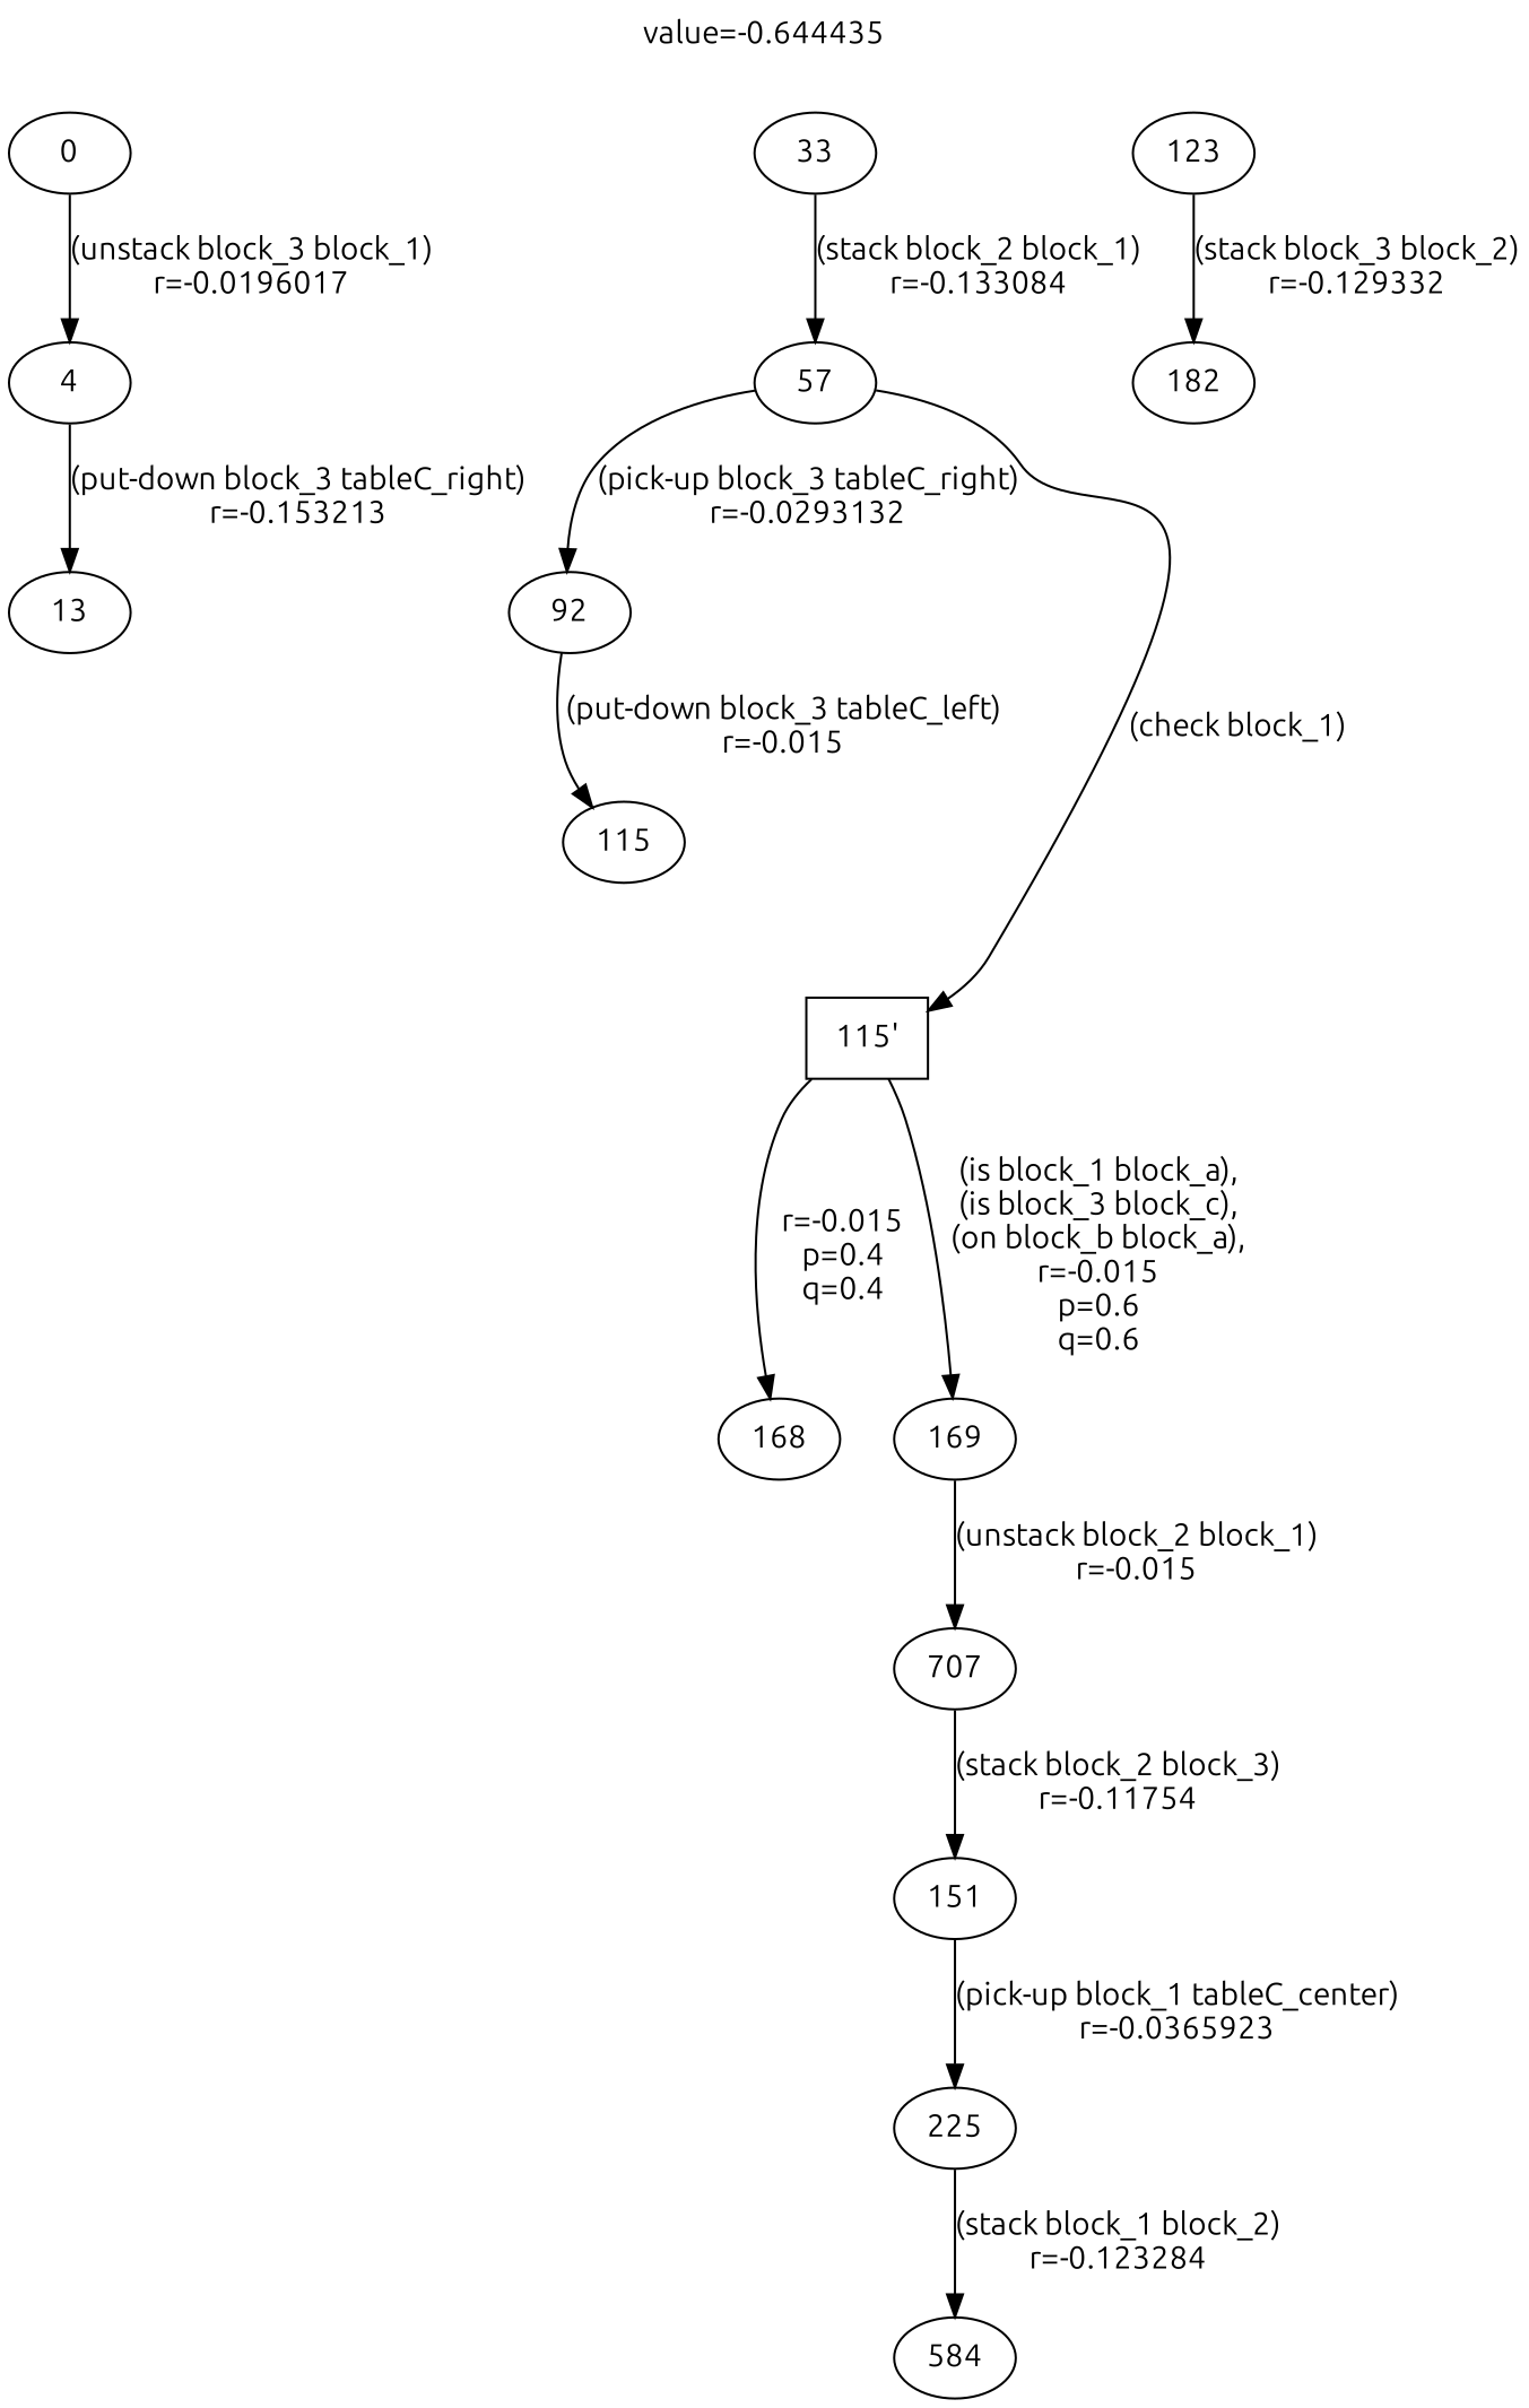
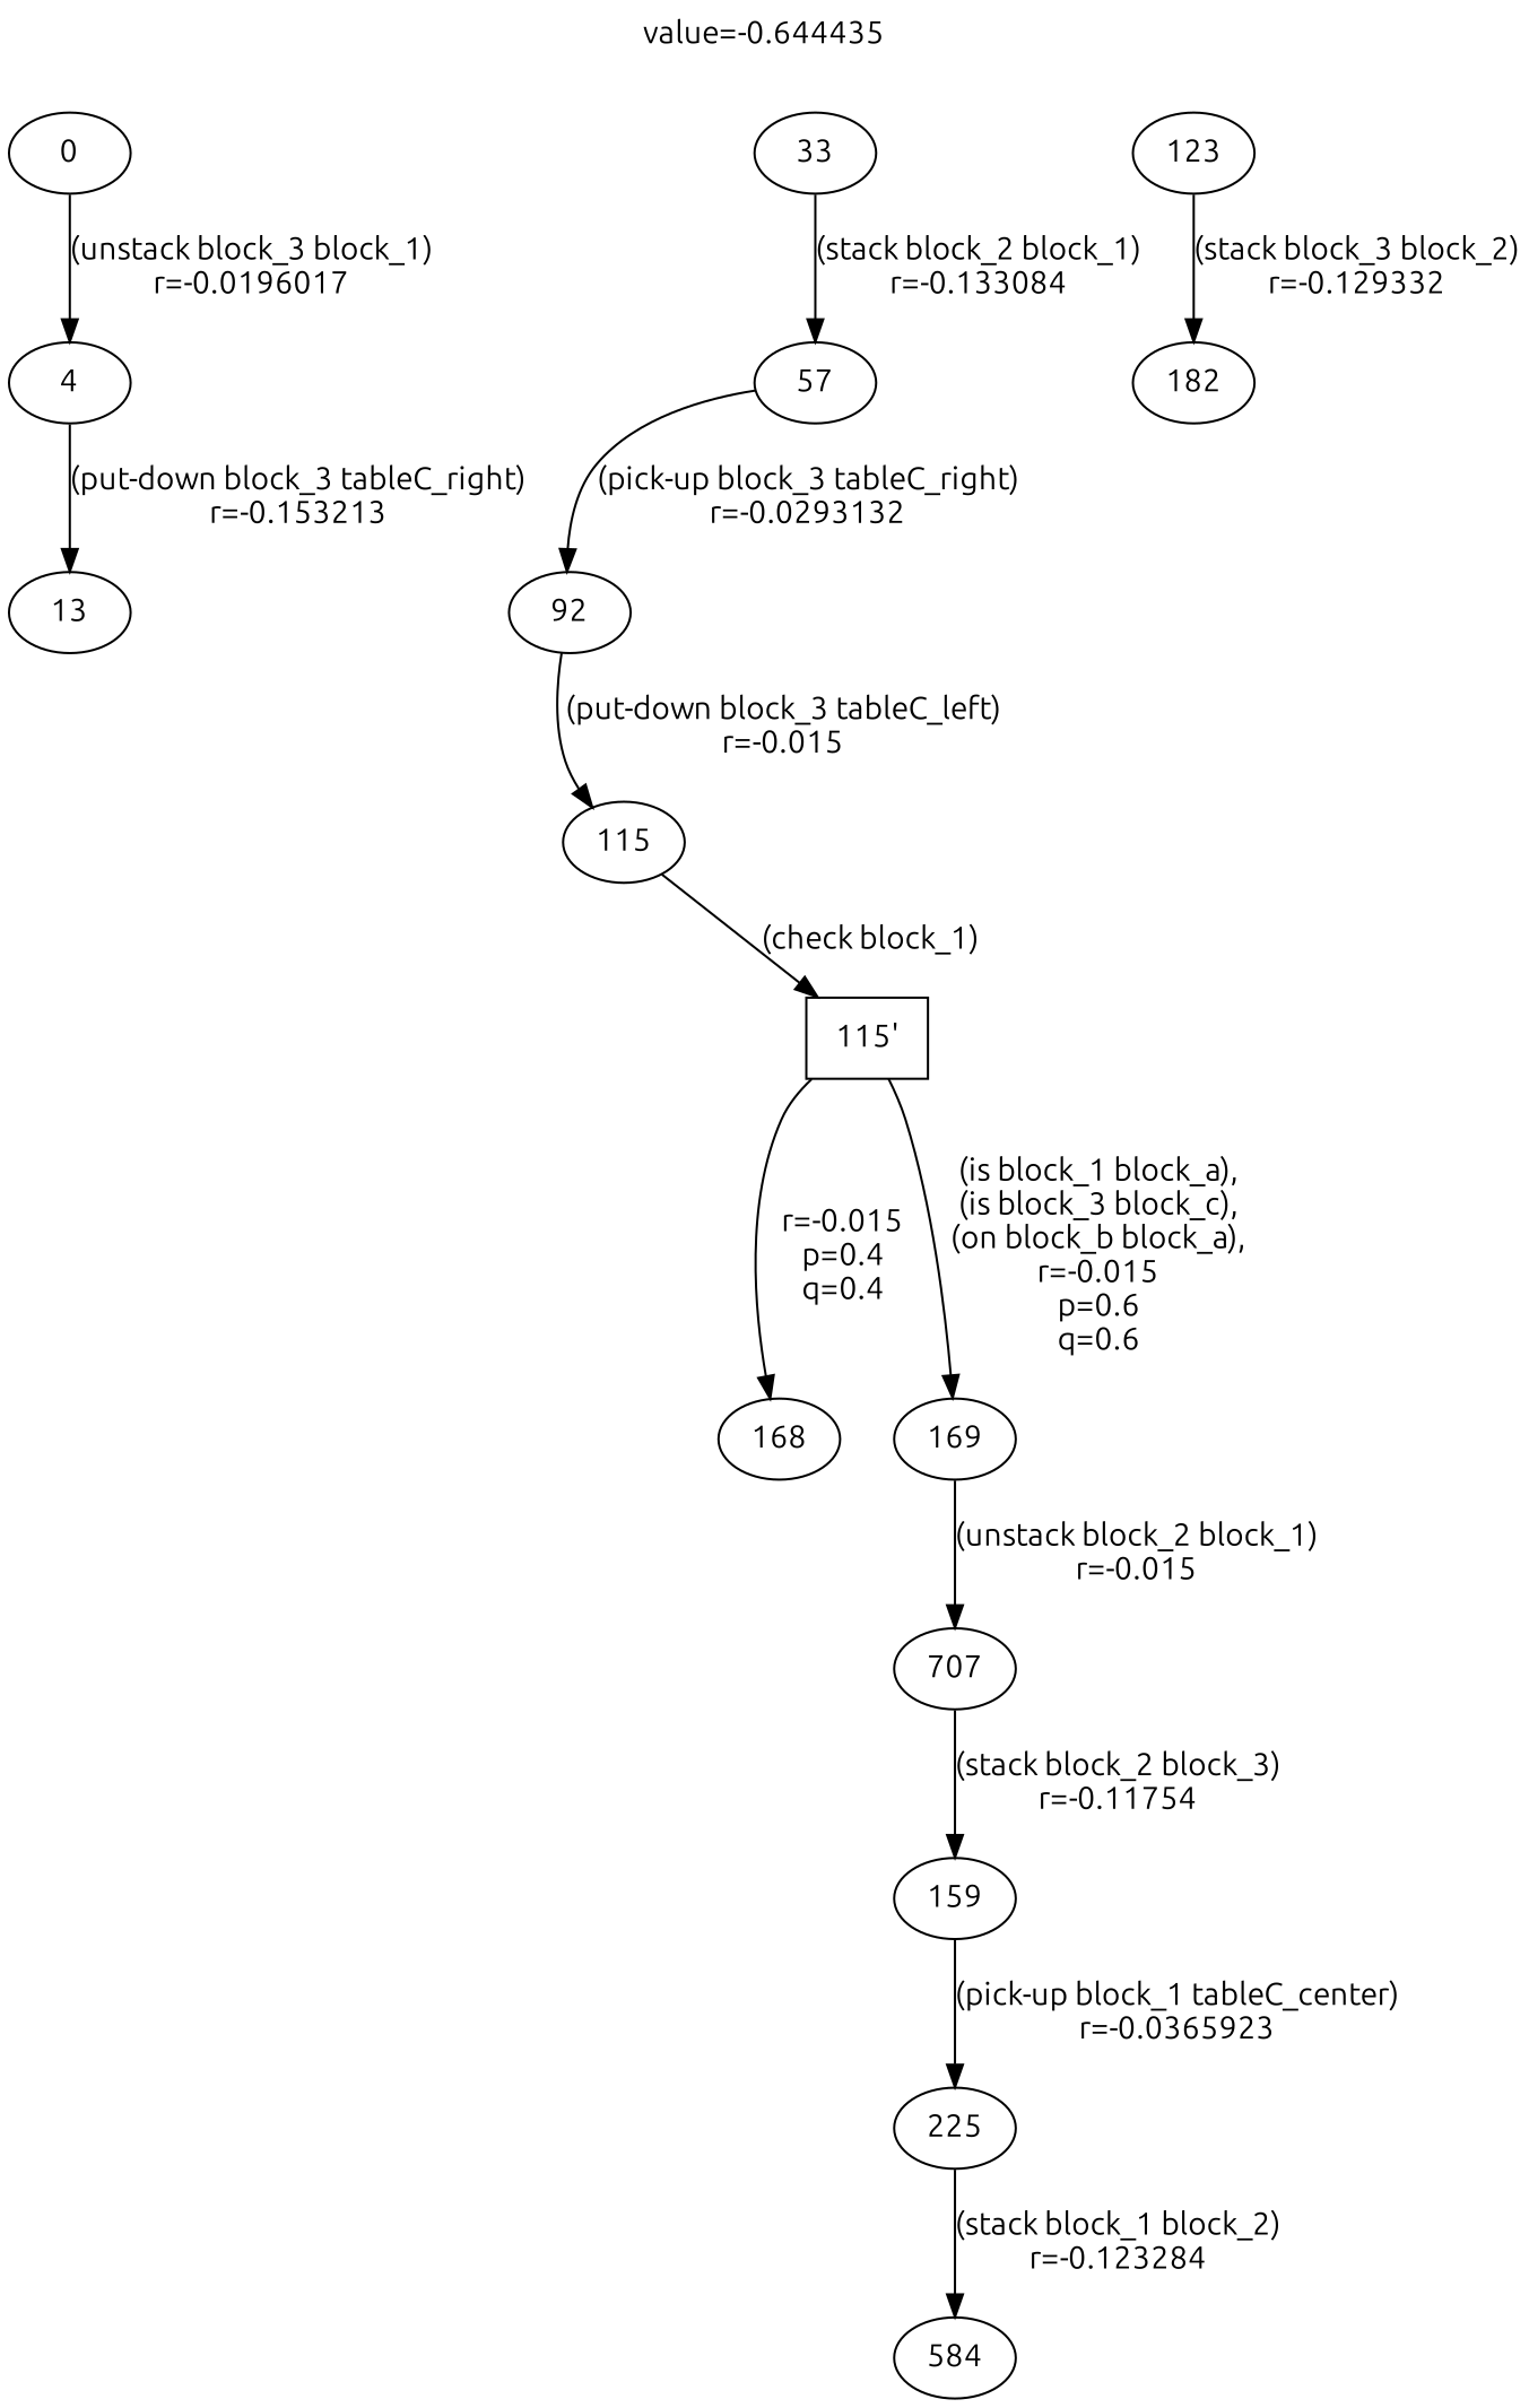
  digraph {
    fontname=Ubuntu
    label="value=-0.644435"
    labelloc=top
    node [fontname=Ubuntu]
    edge [fontname=Ubuntu]
    0
    4
    13
    33
    57
    92
    115
    "115'" [shape=box]
    168
    169
    n11 [label=707]
    123
    182
-   159 [label=151]
+   159
    225
    n16 [label=584]
    0 -> 4 [label="(unstack block_3 block_1)\nr=-0.0196017"]
    4 -> 13 [label="(put-down block_3 tableC_right)\nr=-0.153213"]
    33 -> 57 [label="(stack block_2 block_1)\nr=-0.133084"]
    57 -> 92 [label="(pick-up block_3 tableC_right)\nr=-0.0293132"]
    92 -> 115 [label="(put-down block_3 tableC_left)\nr=-0.015"]
-   57 -> "115'" [label="(check block_1)"]
+   115 -> "115'" [label="(check block_1)"]
    "115'" -> 168 [label="\nr=-0.015\np=0.4\nq=0.4"]
    "115'" -> 169 [label="\n(is block_1 block_a),\n(is block_3 block_c),\n(on block_b block_a),\nr=-0.015\np=0.6\nq=0.6"]
    169 -> n11 [label="(unstack block_2 block_1)\nr=-0.015"]
    n11 -> 159 [label="(stack block_2 block_3)\nr=-0.11754"]
    123 -> 182 [label="(stack block_3 block_2)\nr=-0.129332"]
    159 -> 225 [label="(pick-up block_1 tableC_center)\nr=-0.0365923"]
    225 -> n16 [label="(stack block_1 block_2)\nr=-0.123284"]
  }
